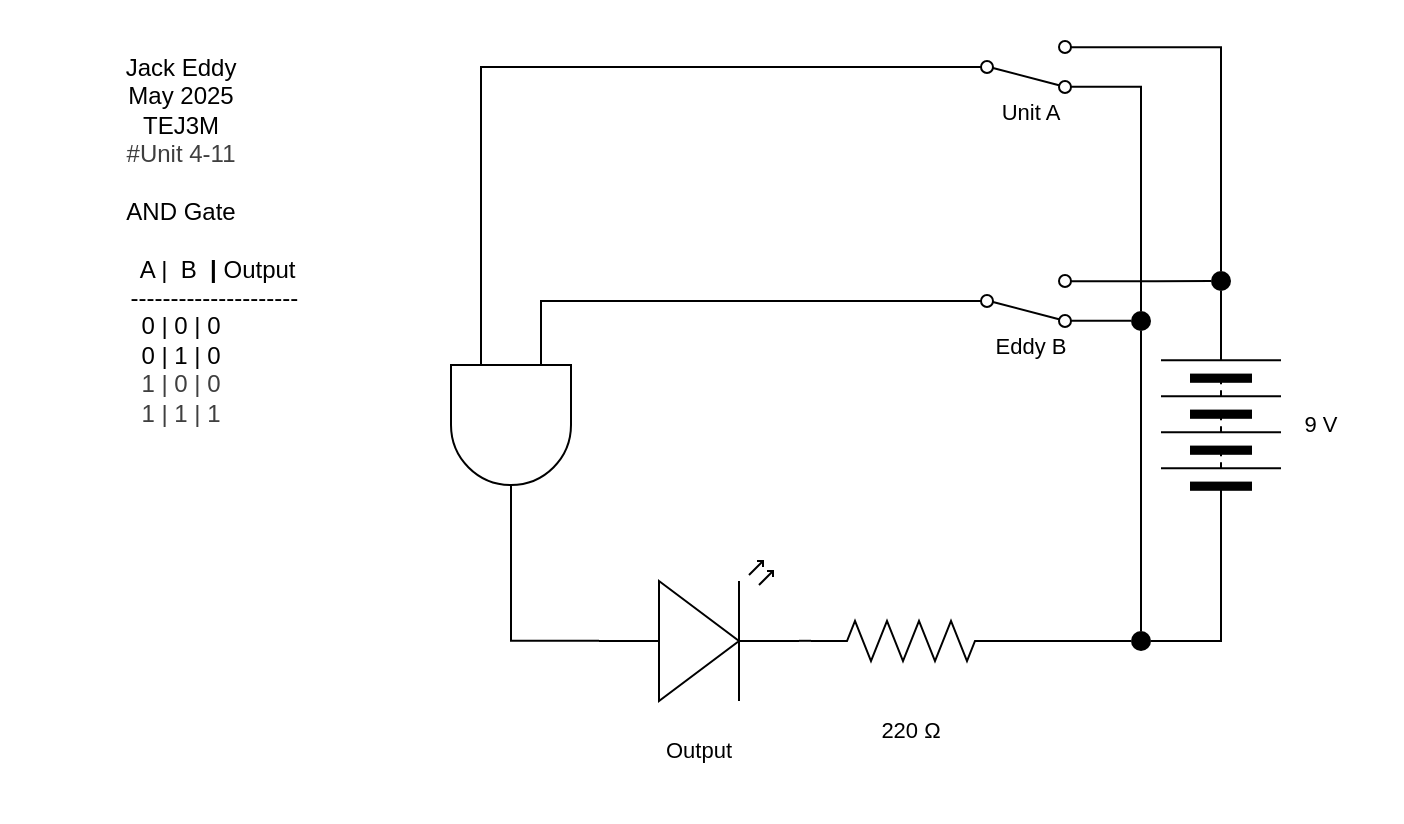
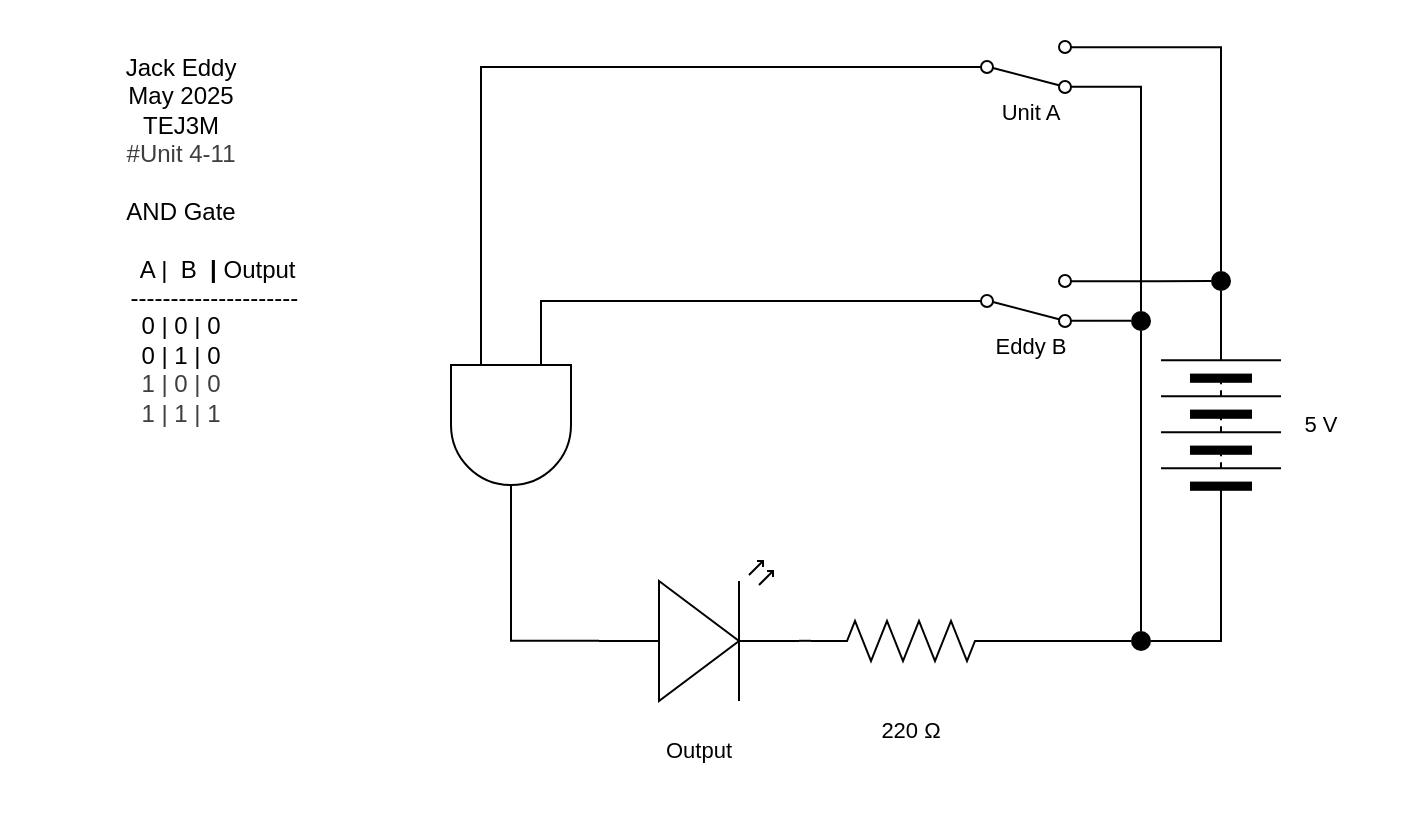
  <mxCell id="0" />
  <mxCell id="1" parent="0" />
  <mxCell id="2" style="edgeStyle=orthogonalEdgeStyle;shape=connector;rounded=0;html=1;exitX=1;exitY=0.12;exitDx=0;exitDy=0;entryX=0.5;entryY=0;entryDx=0;entryDy=0;strokeColor=default;align=center;verticalAlign=middle;fontFamily=Helvetica;fontSize=11;fontColor=default;labelBackgroundColor=default;endArrow=none;endFill=0;" parent="1" source="3" target="16" edge="1"><mxGeometry relative="1" as="geometry" /></mxCell>
  <mxCell id="3" value="" style="html=1;shape=mxgraph.electrical.electro-mechanical.twoWaySwitch;aspect=fixed;elSwitchState=2;flipH=0;rotation=0;flipV=1;" parent="1" vertex="1"><mxGeometry x="475" y="20" width="75" height="26" as="geometry" /></mxCell>
  <mxCell id="4" style="edgeStyle=orthogonalEdgeStyle;shape=connector;rounded=0;html=1;exitX=1;exitY=0.88;exitDx=0;exitDy=0;entryX=0;entryY=0.5;entryDx=0;entryDy=0;strokeColor=default;align=center;verticalAlign=middle;fontFamily=Helvetica;fontSize=11;fontColor=default;labelBackgroundColor=default;endArrow=none;endFill=0;" parent="1" source="6" target="14" edge="1"><mxGeometry relative="1" as="geometry" /></mxCell>
  <mxCell id="5" style="edgeStyle=orthogonalEdgeStyle;shape=connector;rounded=0;html=1;exitX=1;exitY=0.12;exitDx=0;exitDy=0;entryX=0;entryY=0.5;entryDx=0;entryDy=0;strokeColor=default;align=center;verticalAlign=middle;fontFamily=Helvetica;fontSize=11;fontColor=default;labelBackgroundColor=default;endArrow=none;endFill=0;" parent="1" source="6" target="16" edge="1"><mxGeometry relative="1" as="geometry" /></mxCell>
  <mxCell id="6" value="" style="html=1;shape=mxgraph.electrical.electro-mechanical.twoWaySwitch;aspect=fixed;elSwitchState=2;flipH=0;rotation=0;flipV=1;" parent="1" vertex="1"><mxGeometry x="475" y="137" width="75" height="26" as="geometry" /></mxCell>
  <mxCell id="7" value="" style="verticalLabelPosition=bottom;shadow=0;dashed=0;align=center;html=1;verticalAlign=top;shape=mxgraph.electrical.opto_electronics.led_2;pointerEvents=1;fontFamily=Helvetica;fontSize=11;fontColor=default;labelBackgroundColor=default;" parent="1" vertex="1"><mxGeometry x="299" y="280" width="100" height="70" as="geometry" /></mxCell>
  <mxCell id="8" style="edgeStyle=orthogonalEdgeStyle;shape=connector;rounded=0;html=1;exitX=1;exitY=0.5;exitDx=0;exitDy=0;exitPerimeter=0;entryX=0;entryY=0.5;entryDx=0;entryDy=0;strokeColor=default;align=center;verticalAlign=middle;fontFamily=Helvetica;fontSize=11;fontColor=default;labelBackgroundColor=default;endArrow=none;endFill=0;" parent="1" source="9" target="12" edge="1"><mxGeometry relative="1" as="geometry" /></mxCell>
  <mxCell id="9" value="" style="pointerEvents=1;verticalLabelPosition=bottom;shadow=0;dashed=0;align=center;html=1;verticalAlign=top;shape=mxgraph.electrical.resistors.resistor_2;fontFamily=Helvetica;fontSize=11;fontColor=default;labelBackgroundColor=default;" parent="1" vertex="1"><mxGeometry x="405" y="310" width="100" height="20" as="geometry" /></mxCell>
  <mxCell id="10" style="edgeStyle=orthogonalEdgeStyle;shape=connector;rounded=0;html=1;exitX=1;exitY=0.57;exitDx=0;exitDy=0;exitPerimeter=0;entryX=0;entryY=0.5;entryDx=0;entryDy=0;entryPerimeter=0;strokeColor=default;align=center;verticalAlign=middle;fontFamily=Helvetica;fontSize=11;fontColor=default;labelBackgroundColor=default;endArrow=none;endFill=0;" parent="1" source="7" target="9" edge="1"><mxGeometry relative="1" as="geometry" /></mxCell>
  <mxCell id="11" style="edgeStyle=orthogonalEdgeStyle;shape=connector;rounded=0;html=1;exitX=0.5;exitY=0;exitDx=0;exitDy=0;entryX=0.5;entryY=1;entryDx=0;entryDy=0;strokeColor=default;align=center;verticalAlign=middle;fontFamily=Helvetica;fontSize=11;fontColor=default;labelBackgroundColor=default;endArrow=none;endFill=0;" parent="1" source="12" target="14" edge="1"><mxGeometry relative="1" as="geometry" /></mxCell>
  <mxCell id="12" value="" style="shape=ellipse;fillColor=light-dark(#000000, #51a8ff);strokeColor=none;html=1;sketch=0;fontFamily=Helvetica;fontSize=11;fontColor=default;labelBackgroundColor=default;" parent="1" vertex="1"><mxGeometry x="565" y="315" width="10" height="10" as="geometry" /></mxCell>
  <mxCell id="13" style="edgeStyle=orthogonalEdgeStyle;shape=connector;rounded=0;html=1;exitX=0.5;exitY=0;exitDx=0;exitDy=0;entryX=1;entryY=0.88;entryDx=0;entryDy=0;strokeColor=default;align=center;verticalAlign=middle;fontFamily=Helvetica;fontSize=11;fontColor=default;labelBackgroundColor=default;endArrow=none;endFill=0;" parent="1" source="14" target="3" edge="1"><mxGeometry relative="1" as="geometry" /></mxCell>
  <mxCell id="14" value="" style="shape=ellipse;fillColor=light-dark(#000000, #51a8ff);strokeColor=none;html=1;sketch=0;fontFamily=Helvetica;fontSize=11;fontColor=default;labelBackgroundColor=default;" parent="1" vertex="1"><mxGeometry x="565" y="155" width="10" height="10" as="geometry" /></mxCell>
  <mxCell id="15" style="edgeStyle=orthogonalEdgeStyle;shape=connector;rounded=0;html=1;exitX=0.5;exitY=1;exitDx=0;exitDy=0;entryX=1;entryY=0.5;entryDx=0;entryDy=0;strokeColor=default;align=center;verticalAlign=middle;fontFamily=Helvetica;fontSize=11;fontColor=default;labelBackgroundColor=default;endArrow=none;endFill=0;" parent="1" source="16" target="18" edge="1"><mxGeometry relative="1" as="geometry" /></mxCell>
  <mxCell id="16" value="" style="shape=ellipse;fillColor=light-dark(#000000, #51a8ff);strokeColor=none;html=1;sketch=0;fontFamily=Helvetica;fontSize=11;fontColor=default;labelBackgroundColor=default;" parent="1" vertex="1"><mxGeometry x="605" y="135" width="10" height="10" as="geometry" /></mxCell>
  <mxCell id="17" style="edgeStyle=orthogonalEdgeStyle;shape=connector;rounded=0;html=1;exitX=0;exitY=0.5;exitDx=0;exitDy=0;entryX=1;entryY=0.5;entryDx=0;entryDy=0;strokeColor=default;align=center;verticalAlign=middle;fontFamily=Helvetica;fontSize=11;fontColor=default;labelBackgroundColor=default;endArrow=none;endFill=0;" parent="1" source="18" target="12" edge="1"><mxGeometry relative="1" as="geometry" /></mxCell>
  <mxCell id="18" value="" style="pointerEvents=1;verticalLabelPosition=bottom;shadow=0;dashed=0;align=center;html=1;verticalAlign=top;shape=mxgraph.electrical.miscellaneous.batteryStack;rotation=-90;" parent="1" vertex="1"><mxGeometry x="560" y="182" width="100" height="60" as="geometry" /></mxCell>
- <mxCell id="19" value="9 V" style="text;html=1;align=center;verticalAlign=middle;resizable=0;points=[];autosize=1;strokeColor=none;fillColor=none;fontFamily=Helvetica;fontSize=11;fontColor=default;labelBackgroundColor=default;" parent="1" vertex="1"><mxGeometry x="640" y="197" width="40" height="30" as="geometry" /></mxCell>
+ <mxCell id="19" value="5 V" style="text;html=1;align=center;verticalAlign=middle;resizable=0;points=[];autosize=1;strokeColor=none;fillColor=none;fontFamily=Helvetica;fontSize=11;fontColor=default;labelBackgroundColor=default;" parent="1" vertex="1"><mxGeometry x="640" y="197" width="40" height="30" as="geometry" /></mxCell>
  <mxCell id="20" value="220 Ω" style="text;html=1;align=center;verticalAlign=middle;resizable=0;points=[];autosize=1;strokeColor=none;fillColor=none;fontFamily=Helvetica;fontSize=11;fontColor=default;labelBackgroundColor=default;" parent="1" vertex="1"><mxGeometry x="430" y="350" width="50" height="30" as="geometry" /></mxCell>
  <mxCell id="21" value="Unit A" style="text;html=1;align=center;verticalAlign=middle;resizable=0;points=[];autosize=1;strokeColor=none;fillColor=none;fontFamily=Helvetica;fontSize=11;fontColor=default;labelBackgroundColor=default;" parent="1" vertex="1"><mxGeometry x="485" y="41" width="60" height="30" as="geometry" /></mxCell>
  <mxCell id="22" value="Eddy B" style="text;html=1;align=center;verticalAlign=middle;resizable=0;points=[];autosize=1;strokeColor=none;fillColor=none;fontFamily=Helvetica;fontSize=11;fontColor=default;labelBackgroundColor=default;" parent="1" vertex="1"><mxGeometry x="485" y="158" width="60" height="30" as="geometry" /></mxCell>
  <mxCell id="23" value="Output" style="text;html=1;align=center;verticalAlign=middle;resizable=0;points=[];autosize=1;strokeColor=none;fillColor=none;fontFamily=Helvetica;fontSize=11;fontColor=default;labelBackgroundColor=default;" parent="1" vertex="1"><mxGeometry x="319" y="360" width="60" height="30" as="geometry" /></mxCell>
  <mxCell id="24" value="Jack Eddy&lt;div&gt;&lt;font color=&quot;#000000&quot;&gt;May 2025&lt;br&gt;&lt;/font&gt;&lt;div&gt;&lt;span style=&quot;background-color: transparent;&quot;&gt;TEJ3M&lt;/span&gt;&lt;/div&gt;&lt;/div&gt;&lt;div&gt;&lt;div style=&quot;color: rgb(63, 63, 63);&quot;&gt;#Unit 4-11&lt;/div&gt;&lt;/div&gt;&lt;div&gt;&lt;br&gt;&lt;/div&gt;&lt;div&gt;AND Gate&lt;/div&gt;&lt;div&gt;&lt;br&gt;&lt;/div&gt;&lt;div&gt;&amp;nbsp; &amp;nbsp; &amp;nbsp; &amp;nbsp; &amp;nbsp; &amp;nbsp;A |&amp;nbsp; B&amp;nbsp;&amp;nbsp;&lt;b&gt;|&lt;/b&gt; Output&lt;/div&gt;&lt;div&gt;&amp;nbsp; &amp;nbsp; &amp;nbsp; &amp;nbsp; &amp;nbsp; -------&lt;span style=&quot;background-color: transparent;&quot;&gt;--------------&lt;/span&gt;&lt;/div&gt;&lt;div&gt;0 | 0 | 0&lt;/div&gt;&lt;div&gt;0 | 1 | 0&lt;/div&gt;&lt;div&gt;&lt;div style=&quot;color: rgb(63, 63, 63); scrollbar-color: rgb(226, 226, 226) rgb(251, 251, 251);&quot;&gt;1 | 0 | 0&lt;/div&gt;&lt;div style=&quot;color: rgb(63, 63, 63); scrollbar-color: rgb(226, 226, 226) rgb(251, 251, 251);&quot;&gt;1 | 1 | 1&lt;/div&gt;&lt;/div&gt;" style="text;html=1;align=center;verticalAlign=middle;resizable=0;points=[];autosize=1;strokeColor=none;fillColor=none;" parent="1" vertex="1"><mxGeometry x="20" y="20" width="140" height="200" as="geometry" /></mxCell>
  <mxCell id="25" style="edgeStyle=orthogonalEdgeStyle;shape=connector;rounded=0;html=1;exitX=0;exitY=0.25;exitDx=0;exitDy=0;exitPerimeter=0;entryX=0;entryY=0.5;entryDx=0;entryDy=0;strokeColor=default;align=center;verticalAlign=middle;fontFamily=Helvetica;fontSize=11;fontColor=default;labelBackgroundColor=default;endArrow=none;endFill=0;" parent="1" source="26" target="6" edge="1"><mxGeometry relative="1" as="geometry" /></mxCell>
  <mxCell id="26" value="" style="verticalLabelPosition=bottom;shadow=0;dashed=0;align=center;html=1;verticalAlign=top;shape=mxgraph.electrical.logic_gates.logic_gate;operation=and;fontFamily=Helvetica;fontSize=11;fontColor=default;labelBackgroundColor=default;rotation=90;" parent="1" vertex="1"><mxGeometry x="205" y="182" width="100" height="60" as="geometry" /></mxCell>
  <mxCell id="27" style="edgeStyle=orthogonalEdgeStyle;shape=connector;rounded=0;html=1;exitX=0;exitY=0.5;exitDx=0;exitDy=0;entryX=0;entryY=0.75;entryDx=0;entryDy=0;entryPerimeter=0;strokeColor=default;align=center;verticalAlign=middle;fontFamily=Helvetica;fontSize=11;fontColor=default;labelBackgroundColor=default;endArrow=none;endFill=0;" parent="1" source="3" target="26" edge="1"><mxGeometry relative="1" as="geometry" /></mxCell>
  <mxCell id="28" style="edgeStyle=orthogonalEdgeStyle;shape=connector;rounded=0;html=1;exitX=0;exitY=0.57;exitDx=0;exitDy=0;exitPerimeter=0;entryX=1;entryY=0.5;entryDx=0;entryDy=0;entryPerimeter=0;strokeColor=default;align=center;verticalAlign=middle;fontFamily=Helvetica;fontSize=11;fontColor=default;labelBackgroundColor=default;endArrow=none;endFill=0;" parent="1" source="7" target="26" edge="1"><mxGeometry relative="1" as="geometry" /></mxCell>
